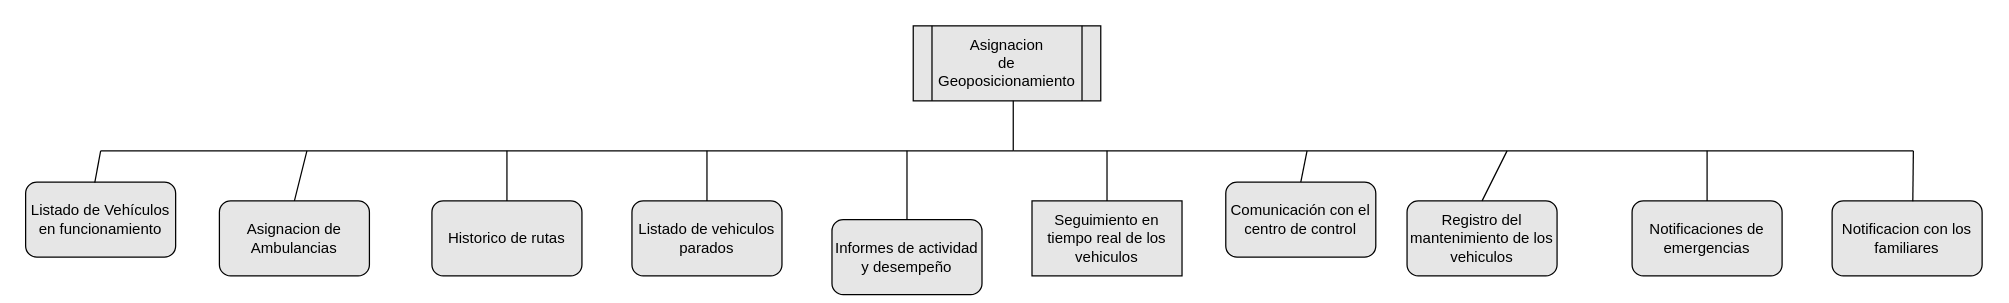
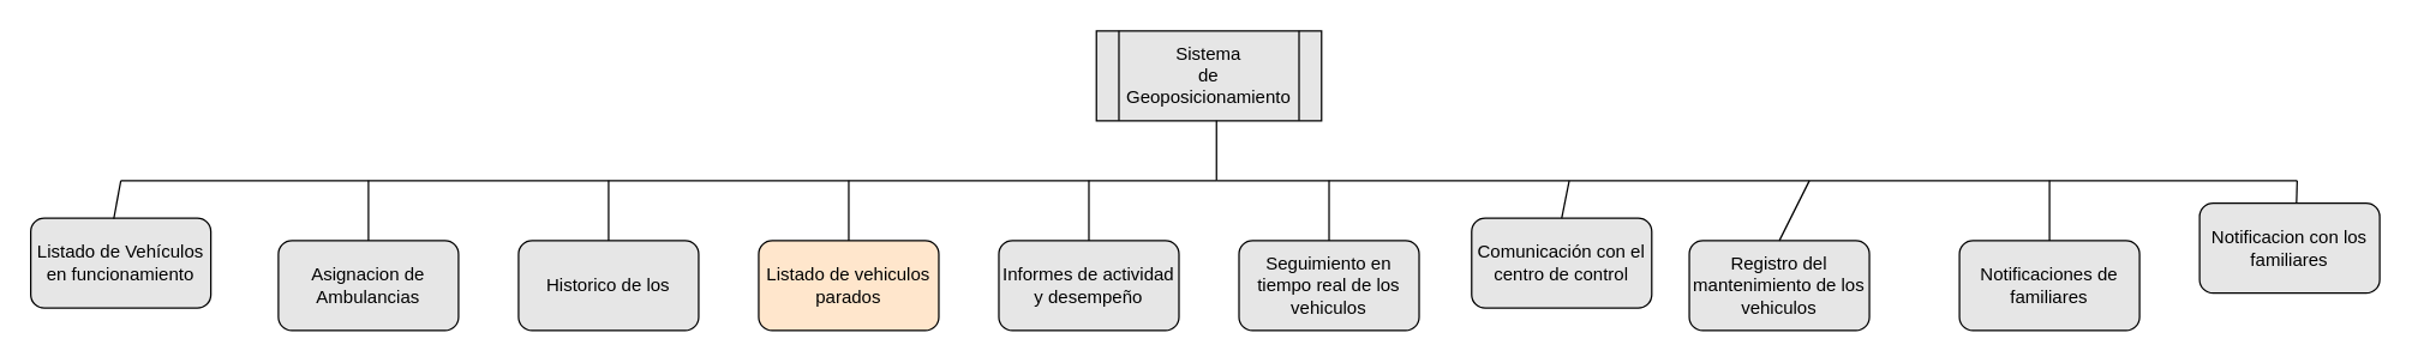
  <mxCell id="0" />
  <mxCell id="1" parent="0" />
- <mxCell id="2" value="Asignacion&lt;div&gt;de&lt;/div&gt;&lt;div&gt;Geoposicionamiento&lt;/div&gt;" style="shape=process;whiteSpace=wrap;html=1;backgroundOutline=1;fillColor=#E6E6E6;" parent="1" vertex="1"><mxGeometry x="730" y="20" width="150" height="60" as="geometry" /></mxCell>
- <mxCell id="3" value="Informes de actividad y desempeño" style="rounded=1;whiteSpace=wrap;html=1;fillColor=#E6E6E6;" parent="1" vertex="1"><mxGeometry x="665" y="175" width="120" height="60" as="geometry" /></mxCell>
- <mxCell id="4" value="Seguimiento en tiempo real de los vehiculos" style="whiteSpace=wrap;html=1;fillColor=#E6E6E6;rounded=0;" parent="1" vertex="1"><mxGeometry x="825" y="160" width="120" height="60" as="geometry" /></mxCell>
- <mxCell id="5" value="Listado de vehiculos parados" style="rounded=1;whiteSpace=wrap;html=1;fillColor=#E6E6E6;" parent="1" vertex="1"><mxGeometry x="505" y="160" width="120" height="60" as="geometry" /></mxCell>
+ <mxCell id="2" value="Sistema&lt;div&gt;de&lt;/div&gt;&lt;div&gt;Geoposicionamiento&lt;/div&gt;" style="shape=process;whiteSpace=wrap;html=1;backgroundOutline=1;fillColor=#E6E6E6;" parent="1" vertex="1"><mxGeometry x="730" y="20" width="150" height="60" as="geometry" /></mxCell>
+ <mxCell id="3" value="Informes de actividad y desempeño" style="rounded=1;whiteSpace=wrap;html=1;fillColor=#E6E6E6;" parent="1" vertex="1"><mxGeometry x="665" y="160" width="120" height="60" as="geometry" /></mxCell>
+ <mxCell id="4" value="Seguimiento en tiempo real de los vehiculos" style="rounded=1;whiteSpace=wrap;html=1;fillColor=#E6E6E6;" parent="1" vertex="1"><mxGeometry x="825" y="160" width="120" height="60" as="geometry" /></mxCell>
+ <mxCell id="5" value="Listado de vehiculos parados" style="rounded=1;whiteSpace=wrap;html=1;fillColor=#ffe6cc;" parent="1" vertex="1"><mxGeometry x="505" y="160" width="120" height="60" as="geometry" /></mxCell>
  <mxCell id="6" value="Comunicación con el centro de control" style="rounded=1;whiteSpace=wrap;html=1;fillColor=#E6E6E6;" parent="1" vertex="1"><mxGeometry x="980" y="145" width="120" height="60" as="geometry" /></mxCell>
- <mxCell id="7" value="Historico de rutas" style="rounded=1;whiteSpace=wrap;html=1;fillColor=#E6E6E6;" parent="1" vertex="1"><mxGeometry x="345" y="160" width="120" height="60" as="geometry" /></mxCell>
+ <mxCell id="7" value="Historico de los" style="rounded=1;whiteSpace=wrap;html=1;fillColor=#E6E6E6;" parent="1" vertex="1"><mxGeometry x="345" y="160" width="120" height="60" as="geometry" /></mxCell>
  <mxCell id="8" value="Registro del mantenimiento de los vehiculos" style="rounded=1;whiteSpace=wrap;html=1;fillColor=#E6E6E6;" parent="1" vertex="1"><mxGeometry x="1125" y="160" width="120" height="60" as="geometry" /></mxCell>
- <mxCell id="9" value="Asignacion de Ambulancias" style="rounded=1;whiteSpace=wrap;html=1;fillColor=#E6E6E6;" parent="1" vertex="1"><mxGeometry x="175" y="160" width="120" height="60" as="geometry" /></mxCell>
+ <mxCell id="9" value="Asignacion de Ambulancias" style="rounded=1;whiteSpace=wrap;html=1;fillColor=#E6E6E6;" parent="1" vertex="1"><mxGeometry x="185" y="160" width="120" height="60" as="geometry" /></mxCell>
  <mxCell id="10" value="Listado de Vehículos en funcionamiento" style="rounded=1;whiteSpace=wrap;html=1;fillColor=#E6E6E6;" parent="1" vertex="1"><mxGeometry x="20" y="145" width="120" height="60" as="geometry" /></mxCell>
- <mxCell id="11" value="Notificaciones de emergencias" style="rounded=1;whiteSpace=wrap;html=1;fillColor=#E6E6E6;" parent="1" vertex="1"><mxGeometry x="1305" y="160" width="120" height="60" as="geometry" /></mxCell>
- <mxCell id="12" value="Notificacion con los familiares" style="rounded=1;whiteSpace=wrap;html=1;fillColor=#E6E6E6;" parent="1" vertex="1"><mxGeometry x="1465" y="160" width="120" height="60" as="geometry" /></mxCell>
+ <mxCell id="11" value="Notificaciones de familiares" style="rounded=1;whiteSpace=wrap;html=1;fillColor=#E6E6E6;" parent="1" vertex="1"><mxGeometry x="1305" y="160" width="120" height="60" as="geometry" /></mxCell>
+ <mxCell id="12" value="Notificacion con los familiares" style="rounded=1;whiteSpace=wrap;html=1;fillColor=#E6E6E6;" parent="1" vertex="1"><mxGeometry x="1465" y="135" width="120" height="60" as="geometry" /></mxCell>
  <mxCell id="13" value="" style="endArrow=none;html=1;rounded=0;fillColor=#E6E6E6;" parent="1" edge="1"><mxGeometry width="50" height="50" relative="1" as="geometry"><mxPoint x="810" y="120" as="sourcePoint" /><mxPoint x="810" y="80" as="targetPoint" /></mxGeometry></mxCell>
  <mxCell id="14" value="" style="endArrow=none;html=1;rounded=0;exitX=0.461;exitY=0.008;exitDx=0;exitDy=0;exitPerimeter=0;fillColor=#E6E6E6;" parent="1" source="10" edge="1"><mxGeometry width="50" height="50" relative="1" as="geometry"><mxPoint x="720" y="240" as="sourcePoint" /><mxPoint x="80" y="120" as="targetPoint" /></mxGeometry></mxCell>
  <mxCell id="15" value="" style="endArrow=none;html=1;rounded=0;fillColor=#E6E6E6;" parent="1" edge="1"><mxGeometry width="50" height="50" relative="1" as="geometry"><mxPoint x="80" y="120" as="sourcePoint" /><mxPoint x="810" y="120" as="targetPoint" /></mxGeometry></mxCell>
  <mxCell id="16" value="" style="endArrow=none;html=1;rounded=0;exitX=0.538;exitY=0.005;exitDx=0;exitDy=0;exitPerimeter=0;fillColor=#E6E6E6;" parent="1" source="12" edge="1"><mxGeometry width="50" height="50" relative="1" as="geometry"><mxPoint x="1190" y="200" as="sourcePoint" /><mxPoint x="1530" y="120" as="targetPoint" /></mxGeometry></mxCell>
  <mxCell id="17" value="" style="endArrow=none;html=1;rounded=0;fillColor=#E6E6E6;" parent="1" edge="1"><mxGeometry width="50" height="50" relative="1" as="geometry"><mxPoint x="810" y="120" as="sourcePoint" /><mxPoint x="1530" y="120" as="targetPoint" /></mxGeometry></mxCell>
  <mxCell id="18" value="" style="endArrow=none;html=1;rounded=0;exitX=0.5;exitY=0;exitDx=0;exitDy=0;fillColor=#E6E6E6;" parent="1" source="9" edge="1"><mxGeometry width="50" height="50" relative="1" as="geometry"><mxPoint x="790" y="210" as="sourcePoint" /><mxPoint x="245" y="120" as="targetPoint" /></mxGeometry></mxCell>
  <mxCell id="19" value="" style="endArrow=none;html=1;rounded=0;exitX=0.5;exitY=0;exitDx=0;exitDy=0;fillColor=#E6E6E6;" parent="1" source="7" edge="1"><mxGeometry width="50" height="50" relative="1" as="geometry"><mxPoint x="790" y="210" as="sourcePoint" /><mxPoint x="405" y="120" as="targetPoint" /></mxGeometry></mxCell>
  <mxCell id="20" value="" style="endArrow=none;html=1;rounded=0;exitX=0.5;exitY=0;exitDx=0;exitDy=0;fillColor=#E6E6E6;" parent="1" source="5" edge="1"><mxGeometry width="50" height="50" relative="1" as="geometry"><mxPoint x="790" y="210" as="sourcePoint" /><mxPoint x="565" y="120" as="targetPoint" /></mxGeometry></mxCell>
  <mxCell id="21" value="" style="endArrow=none;html=1;rounded=0;exitX=0.5;exitY=0;exitDx=0;exitDy=0;fillColor=#E6E6E6;" parent="1" source="3" edge="1"><mxGeometry width="50" height="50" relative="1" as="geometry"><mxPoint x="790" y="210" as="sourcePoint" /><mxPoint x="725" y="120" as="targetPoint" /></mxGeometry></mxCell>
  <mxCell id="22" value="" style="endArrow=none;html=1;rounded=0;exitX=0.5;exitY=0;exitDx=0;exitDy=0;fillColor=#E6E6E6;" parent="1" source="4" edge="1"><mxGeometry width="50" height="50" relative="1" as="geometry"><mxPoint x="790" y="210" as="sourcePoint" /><mxPoint x="885" y="120" as="targetPoint" /></mxGeometry></mxCell>
  <mxCell id="23" value="" style="endArrow=none;html=1;rounded=0;exitX=0.5;exitY=0;exitDx=0;exitDy=0;fillColor=#E6E6E6;" parent="1" source="6" edge="1"><mxGeometry width="50" height="50" relative="1" as="geometry"><mxPoint x="790" y="210" as="sourcePoint" /><mxPoint x="1045" y="120" as="targetPoint" /></mxGeometry></mxCell>
  <mxCell id="24" value="" style="endArrow=none;html=1;rounded=0;exitX=0.5;exitY=0;exitDx=0;exitDy=0;fillColor=#E6E6E6;" parent="1" source="8" edge="1"><mxGeometry width="50" height="50" relative="1" as="geometry"><mxPoint x="790" y="210" as="sourcePoint" /><mxPoint x="1205" y="120" as="targetPoint" /></mxGeometry></mxCell>
  <mxCell id="25" value="" style="endArrow=none;html=1;rounded=0;exitX=0.5;exitY=0;exitDx=0;exitDy=0;fillColor=#E6E6E6;" parent="1" source="11" edge="1"><mxGeometry width="50" height="50" relative="1" as="geometry"><mxPoint x="1040" y="140" as="sourcePoint" /><mxPoint x="1365" y="120" as="targetPoint" /></mxGeometry></mxCell>
